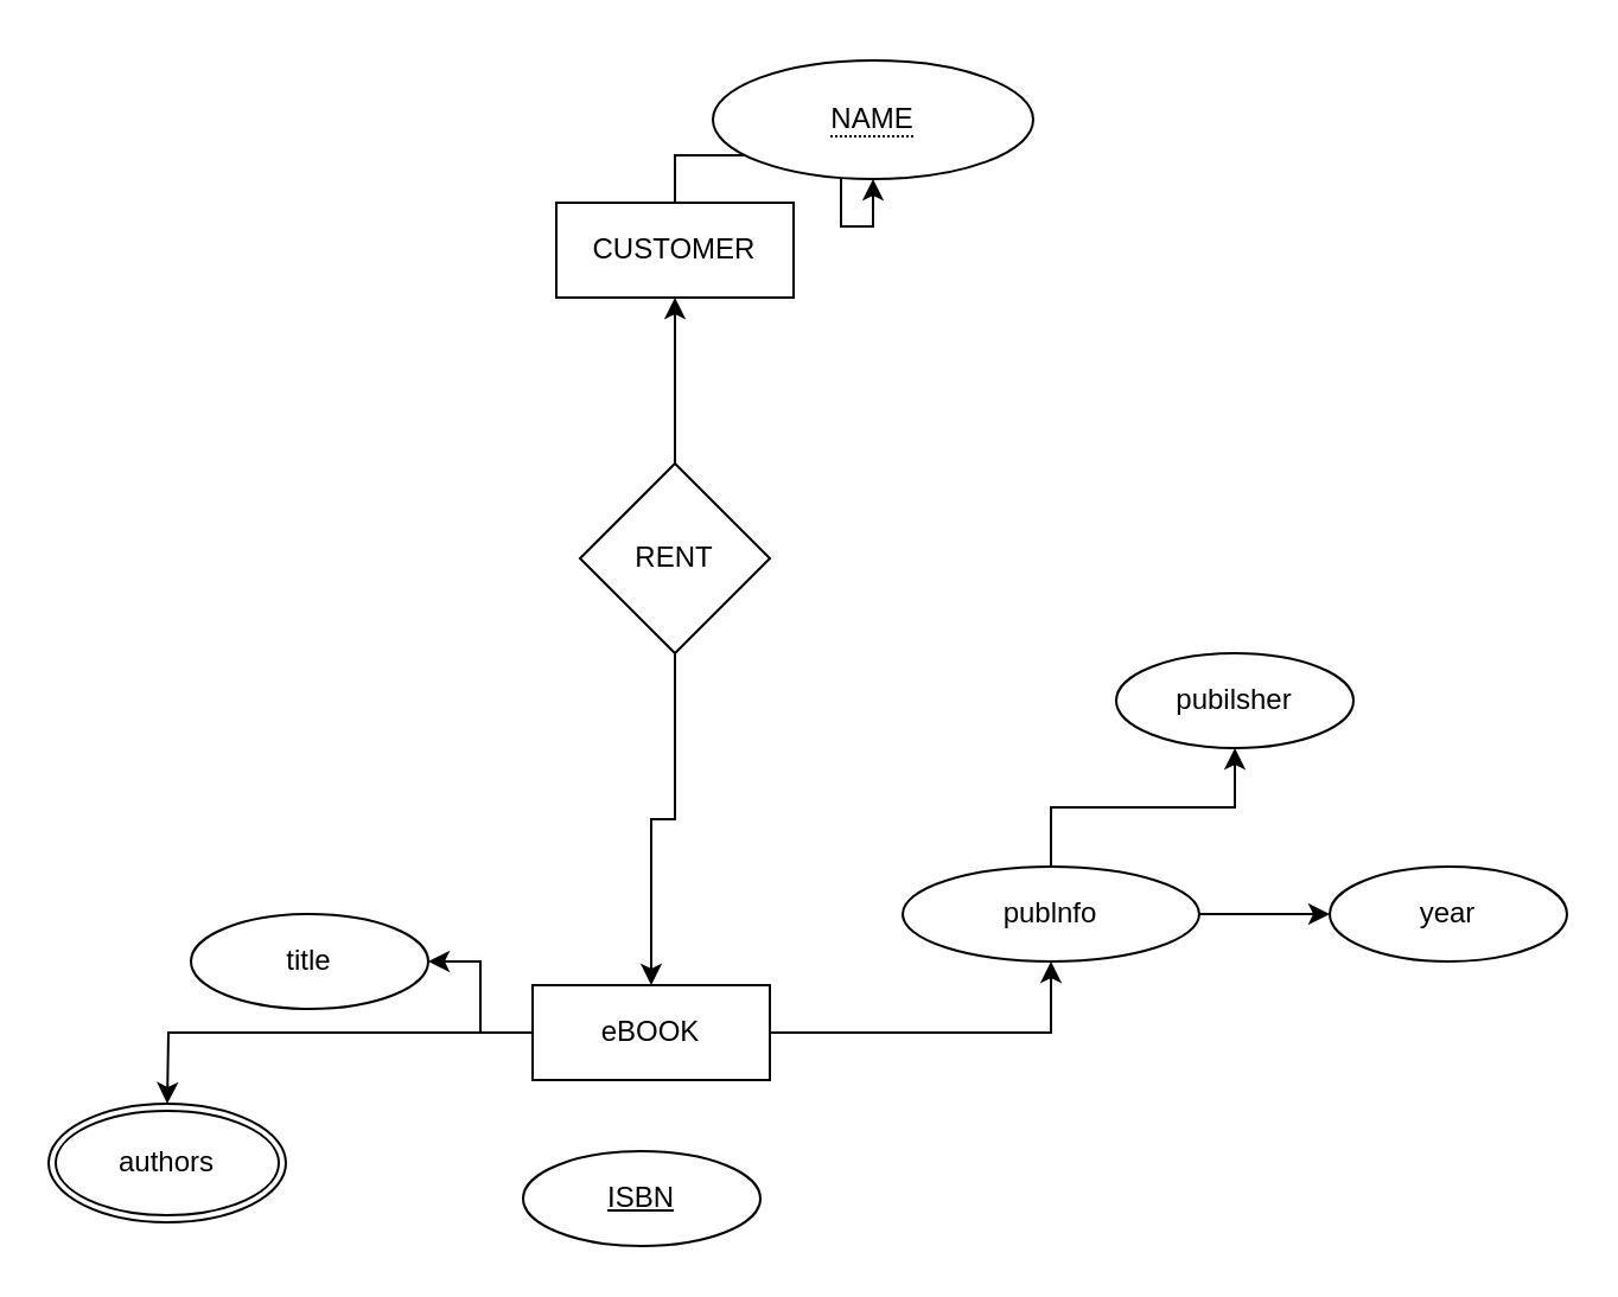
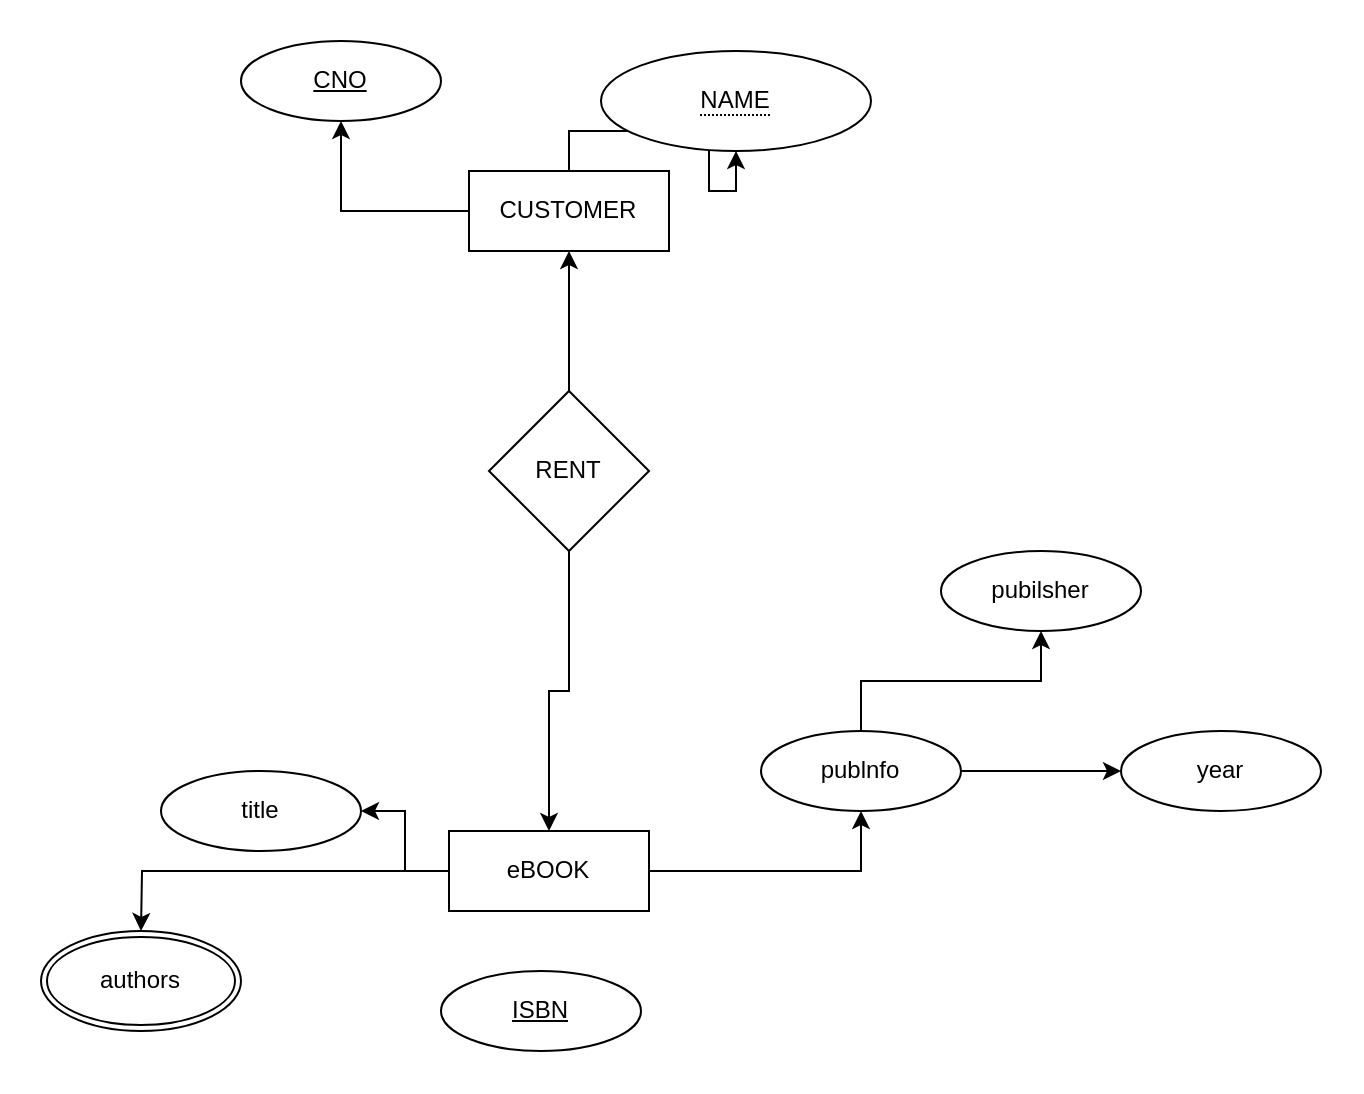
  <mxCell id="0" />
  <mxCell id="1" parent="0" />
  <mxCell id="2" value="" style="edgeStyle=orthogonalEdgeStyle;rounded=0;orthogonalLoop=1;jettySize=auto;html=1;" edge="1" parent="1" source="4" target="7"><mxGeometry relative="1" as="geometry" /></mxCell>
  <mxCell id="3" value="" style="edgeStyle=orthogonalEdgeStyle;rounded=0;orthogonalLoop=1;jettySize=auto;html=1;" edge="1" parent="1" source="4" target="13"><mxGeometry relative="1" as="geometry" /></mxCell>
  <mxCell id="4" value="RENT" style="rhombus;whiteSpace=wrap;html=1;" vertex="1" parent="1"><mxGeometry x="244" y="195" width="80" height="80" as="geometry" /></mxCell>
+ <mxCell id="5" value="" style="edgeStyle=orthogonalEdgeStyle;rounded=0;orthogonalLoop=1;jettySize=auto;html=1;" edge="1" parent="1" source="7" target="9"><mxGeometry relative="1" as="geometry" /></mxCell>
  <mxCell id="6" value="" style="edgeStyle=orthogonalEdgeStyle;rounded=0;orthogonalLoop=1;jettySize=auto;html=1;" edge="1" parent="1" source="7" target="8"><mxGeometry relative="1" as="geometry" /></mxCell>
  <mxCell id="7" value="CUSTOMER" style="whiteSpace=wrap;html=1;align=center;" vertex="1" parent="1"><mxGeometry x="234" y="85" width="100" height="40" as="geometry" /></mxCell>
  <mxCell id="8" value="&lt;span style=&quot;border-bottom: 1px dotted&quot;&gt;NAME&lt;/span&gt;" style="ellipse;whiteSpace=wrap;html=1;align=center;" vertex="1" parent="1"><mxGeometry x="300" y="25" width="135" height="50" as="geometry" /></mxCell>
+ <mxCell id="9" value="CNO" style="ellipse;whiteSpace=wrap;html=1;align=center;fontStyle=4;" vertex="1" parent="1"><mxGeometry x="120" y="20" width="100" height="40" as="geometry" /></mxCell>
  <mxCell id="10" value="" style="edgeStyle=orthogonalEdgeStyle;rounded=0;orthogonalLoop=1;jettySize=auto;html=1;" edge="1" parent="1" source="13" target="14"><mxGeometry relative="1" as="geometry" /></mxCell>
  <mxCell id="11" value="" style="edgeStyle=orthogonalEdgeStyle;rounded=0;orthogonalLoop=1;jettySize=auto;html=1;" edge="1" parent="1" source="13" target="18"><mxGeometry relative="1" as="geometry" /></mxCell>
  <mxCell id="12" value="" style="edgeStyle=orthogonalEdgeStyle;rounded=0;orthogonalLoop=1;jettySize=auto;html=1;" edge="1" parent="1" source="13"><mxGeometry relative="1" as="geometry"><mxPoint x="70" y="465" as="targetPoint" /></mxGeometry></mxCell>
  <mxCell id="13" value="eBOOK" style="whiteSpace=wrap;html=1;align=center;" vertex="1" parent="1"><mxGeometry x="224" y="415" width="100" height="40" as="geometry" /></mxCell>
  <mxCell id="14" value="title" style="ellipse;whiteSpace=wrap;html=1;align=center;" vertex="1" parent="1"><mxGeometry x="80" y="385" width="100" height="40" as="geometry" /></mxCell>
  <mxCell id="15" value="ISBN" style="ellipse;whiteSpace=wrap;html=1;align=center;fontStyle=4;" vertex="1" parent="1"><mxGeometry x="220" y="485" width="100" height="40" as="geometry" /></mxCell>
  <mxCell id="16" value="" style="edgeStyle=orthogonalEdgeStyle;rounded=0;orthogonalLoop=1;jettySize=auto;html=1;" edge="1" parent="1" source="18" target="19"><mxGeometry relative="1" as="geometry" /></mxCell>
  <mxCell id="17" value="" style="edgeStyle=orthogonalEdgeStyle;rounded=0;orthogonalLoop=1;jettySize=auto;html=1;" edge="1" parent="1" source="18" target="20"><mxGeometry relative="1" as="geometry" /></mxCell>
- <mxCell id="18" value="publnfo" style="ellipse;whiteSpace=wrap;html=1;align=center;" vertex="1" parent="1"><mxGeometry x="380" y="365" width="125" height="40" as="geometry" /></mxCell>
+ <mxCell id="18" value="publnfo" style="ellipse;whiteSpace=wrap;html=1;align=center;" vertex="1" parent="1"><mxGeometry x="380" y="365" width="100" height="40" as="geometry" /></mxCell>
  <mxCell id="19" value="pubilsher" style="ellipse;whiteSpace=wrap;html=1;align=center;" vertex="1" parent="1"><mxGeometry x="470" y="275" width="100" height="40" as="geometry" /></mxCell>
  <mxCell id="20" value="year" style="ellipse;whiteSpace=wrap;html=1;align=center;" vertex="1" parent="1"><mxGeometry x="560" y="365" width="100" height="40" as="geometry" /></mxCell>
  <mxCell id="21" value="authors" style="ellipse;shape=doubleEllipse;margin=3;whiteSpace=wrap;html=1;align=center;" vertex="1" parent="1"><mxGeometry x="20" y="465" width="100" height="50" as="geometry" /></mxCell>
